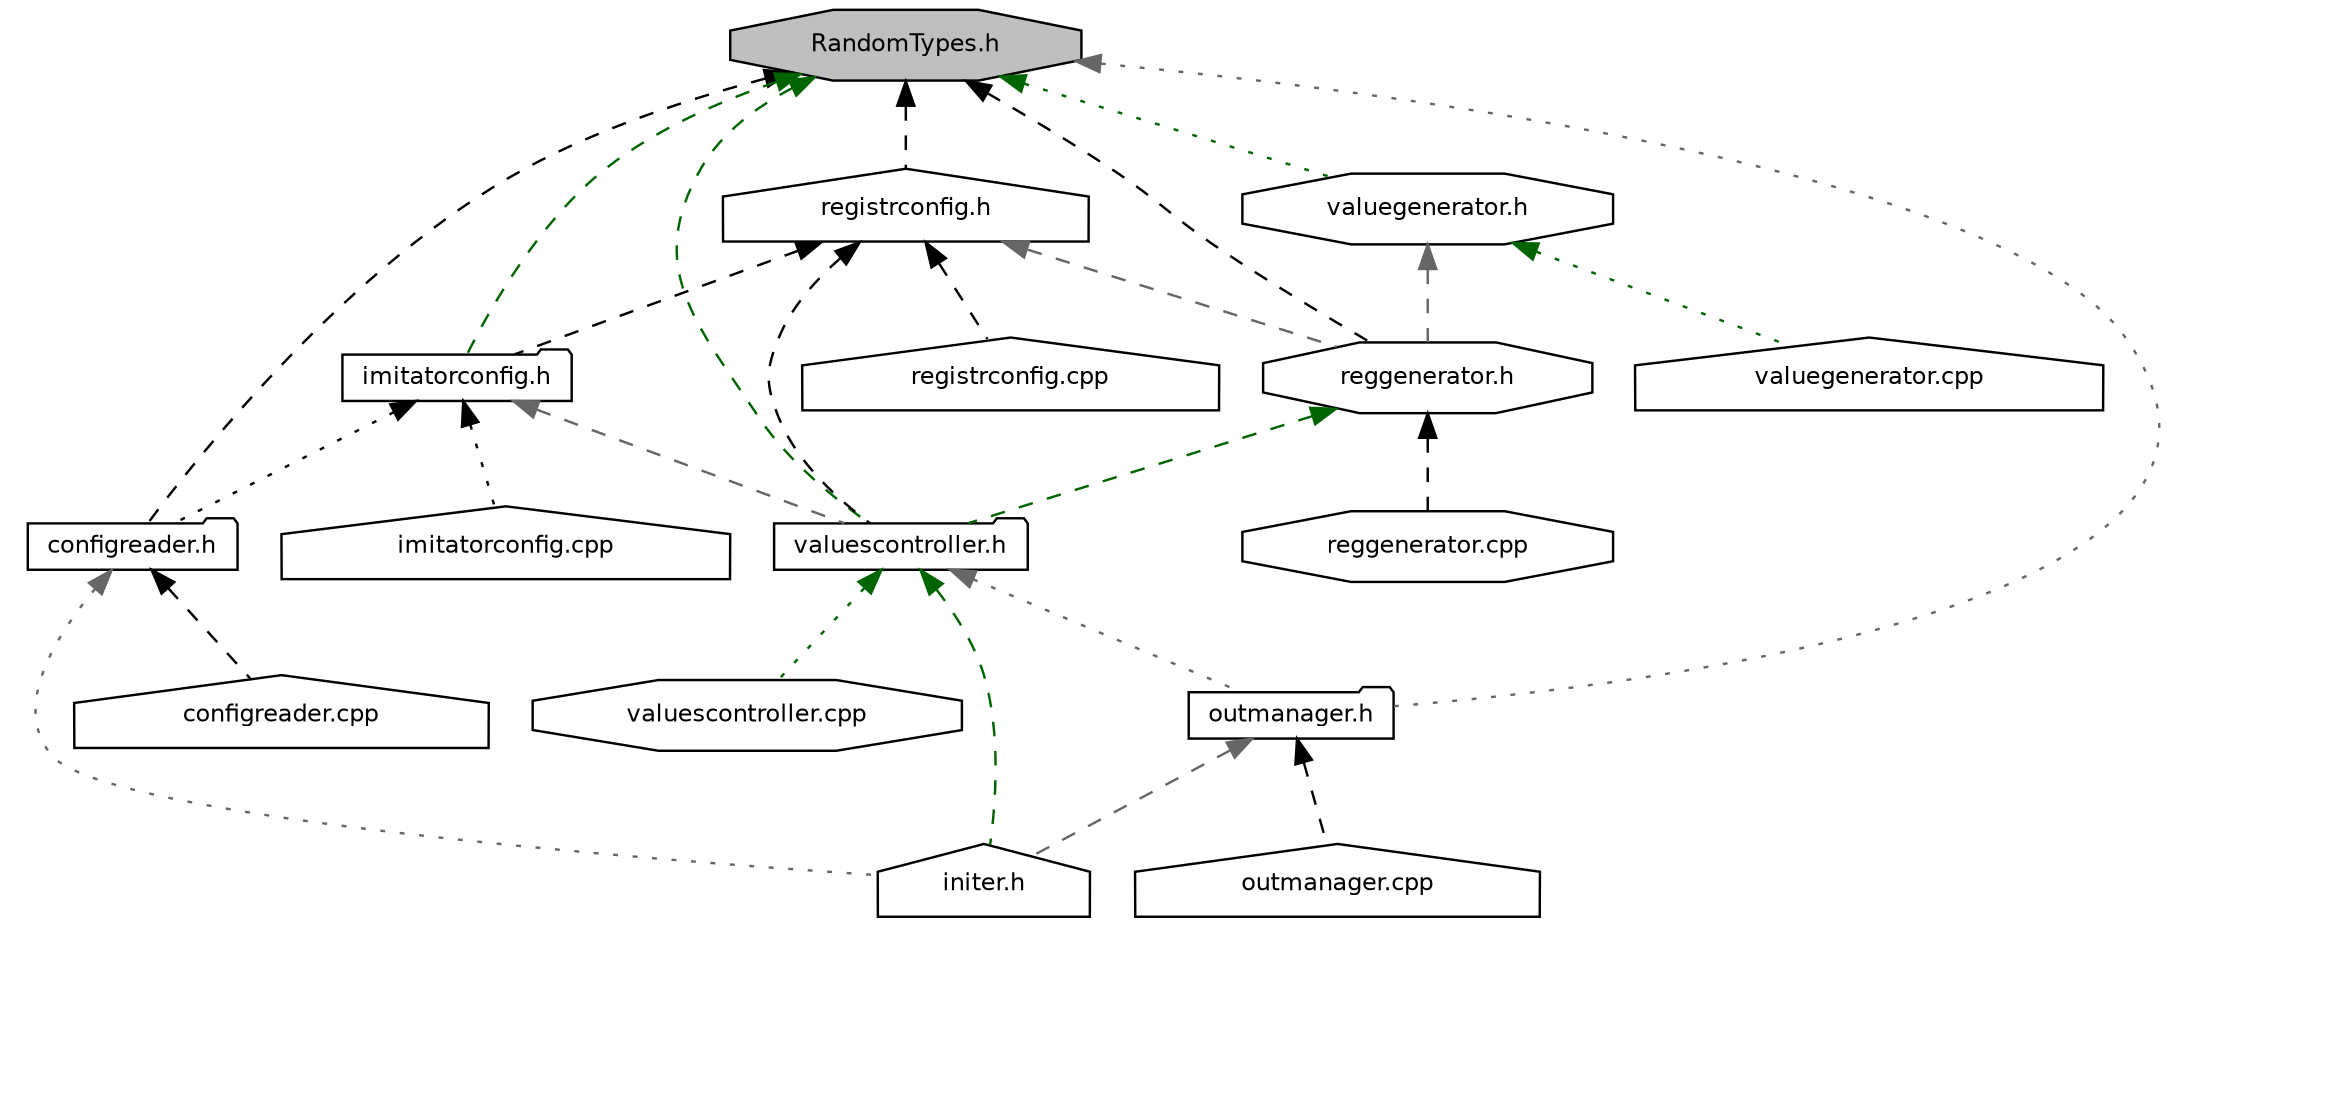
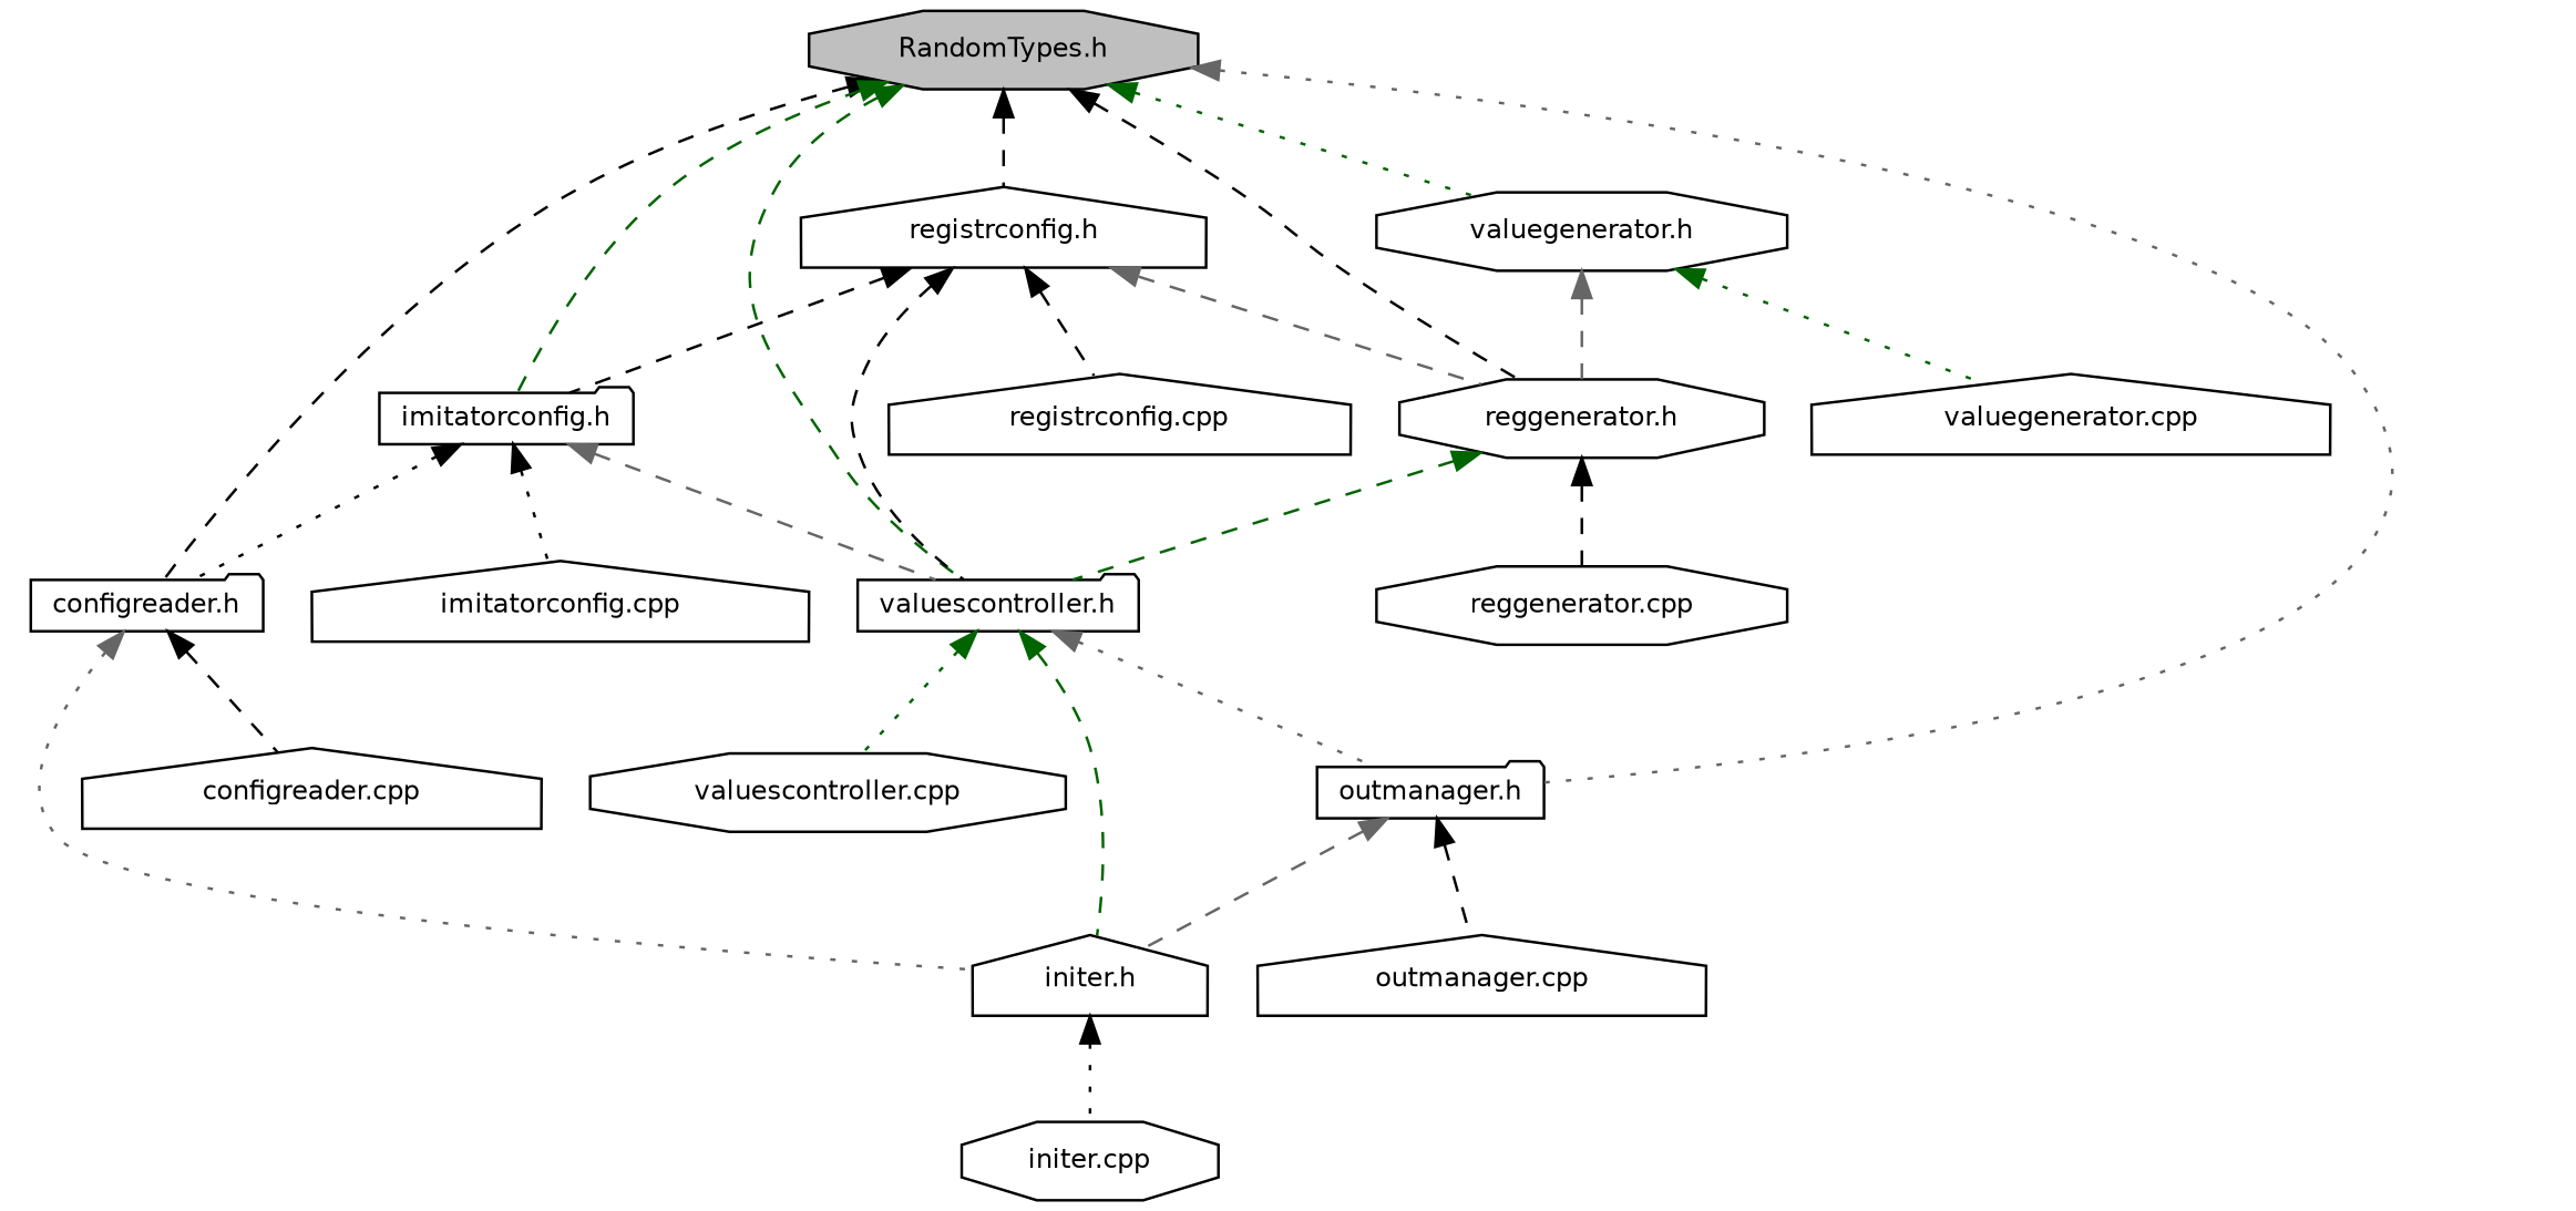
  digraph {
    node [color=black fillcolor=white fontname=Helvetica fontsize=10 shape=house style=filled]
    edge [color=black dir=back fontname=Helvetica fontsize=10 labelfontname=Helvetica labelfontsize=10 style=dashed]
    n1 [fillcolor=grey75 fontcolor=black height=0.2 label="RandomTypes.h" shape=octagon width=0.4]
    n2 [height=0.2 label="configreader.h" shape=folder width=0.4]
    n3 [height=0.2 label="registrconfig.h" width=0.4]
    n4 [height=0.2 label="imitatorconfig.h" shape=folder width=0.4]
    n5 [height=0.2 label="valuescontroller.h" shape=folder width=0.4]
    n6 [height=0.2 label="outmanager.h" shape=folder width=0.4]
    n7 [height=0.2 label="reggenerator.h" shape=octagon width=0.4]
    n8 [height=0.2 label="valuegenerator.h" shape=octagon width=0.4]
    n9 [height=0.2 label="configreader.cpp" width=0.4]
    n10 [height=0.2 label="initer.h" width=0.4]
    n11 [height=0.2 label="registrconfig.cpp" width=0.4]
    n12 [height=0.2 label="imitatorconfig.cpp" width=0.4]
    n13 [height=0.2 label="valuescontroller.cpp" shape=octagon width=0.4]
    n14 [height=0.2 label="outmanager.cpp" width=0.4]
    n15 [height=0.2 label="reggenerator.cpp" shape=octagon width=0.4]
    n16 [height=0.2 label="valuegenerator.cpp" width=0.4]
+   n17 [height=0.2 label="initer.cpp" shape=octagon width=0.4]
    n1 -> n2
    n1 -> n3
    n1 -> n4 [color=darkgreen]
    n1 -> n5 [color=darkgreen]
    n1 -> n6 [color=gray40 style=dotted]
    n1 -> n7
    n1 -> n8 [color=darkgreen style=dotted]
    n2 -> n9
    n2 -> n10 [color=gray40 style=dotted]
    n3 -> n4
    n3 -> n5
    n3 -> n7 [color=gray40]
    n3 -> n11
    n4 -> n2 [style=dotted]
    n4 -> n5 [color=gray40]
    n4 -> n12 [style=dotted]
    n5 -> n6 [color=gray40 style=dotted]
    n5 -> n10 [color=darkgreen]
    n5 -> n13 [color=darkgreen style=dotted]
    n6 -> n10 [color=gray40]
    n6 -> n14
    n7 -> n5 [color=darkgreen]
    n7 -> n15
    n8 -> n7 [color=gray40]
    n8 -> n16 [color=darkgreen style=dotted]
+   n10 -> n17 [style=dotted]
  }
